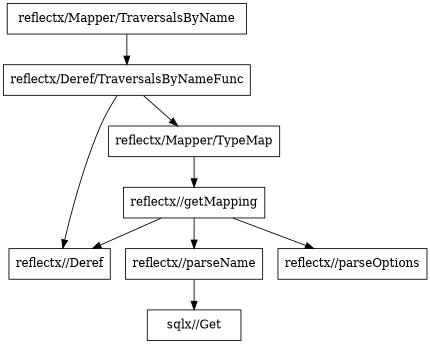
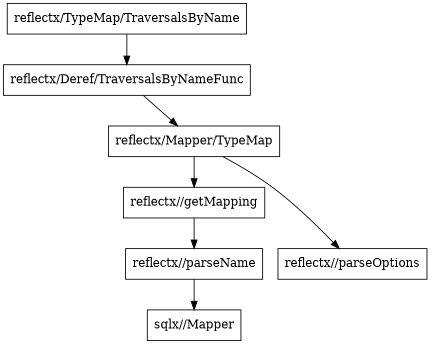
  digraph {
    node [shape=box]
-   n1 [label="reflectx/Mapper/TraversalsByName"]
+   n1 [label="reflectx/TypeMap/TraversalsByName"]
    n2 [label="reflectx/Deref/TraversalsByNameFunc"]
-   n3 [label="reflectx//Deref"]
    n4 [label="reflectx/Mapper/TypeMap"]
    n5 [label="reflectx//getMapping"]
    n6 [label="reflectx//parseName"]
    n7 [label="reflectx//parseOptions"]
-   n8 [label="sqlx//Get"]
+   n8 [label="sqlx//Mapper"]
    n1 -> n2
-   n2 -> n3
    n2 -> n4
    n4 -> n5
-   n5 -> n3
    n5 -> n6
-   n5 -> n7
+   n4 -> n7
    n6 -> n8
  }
